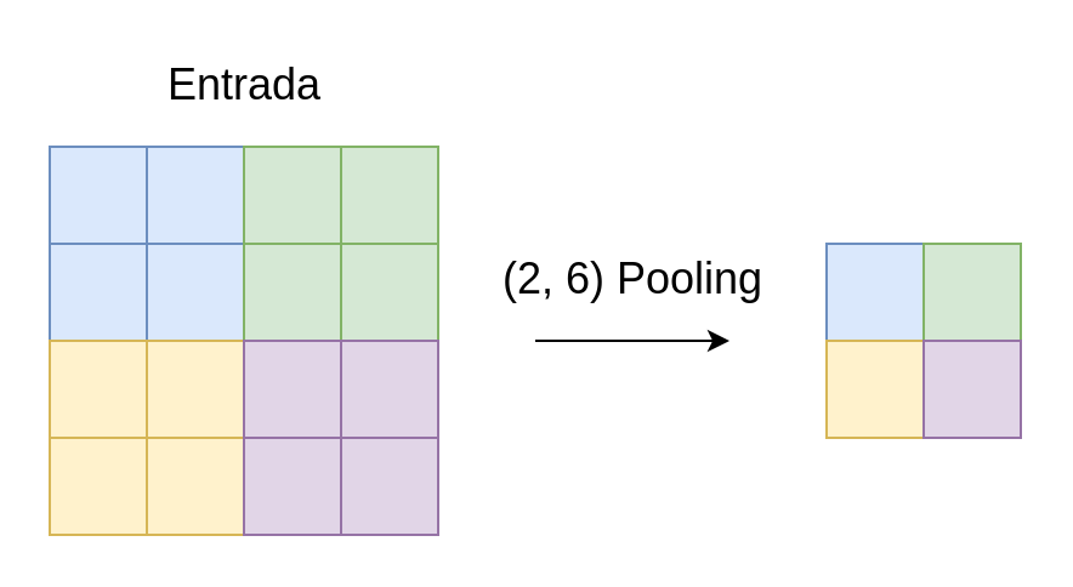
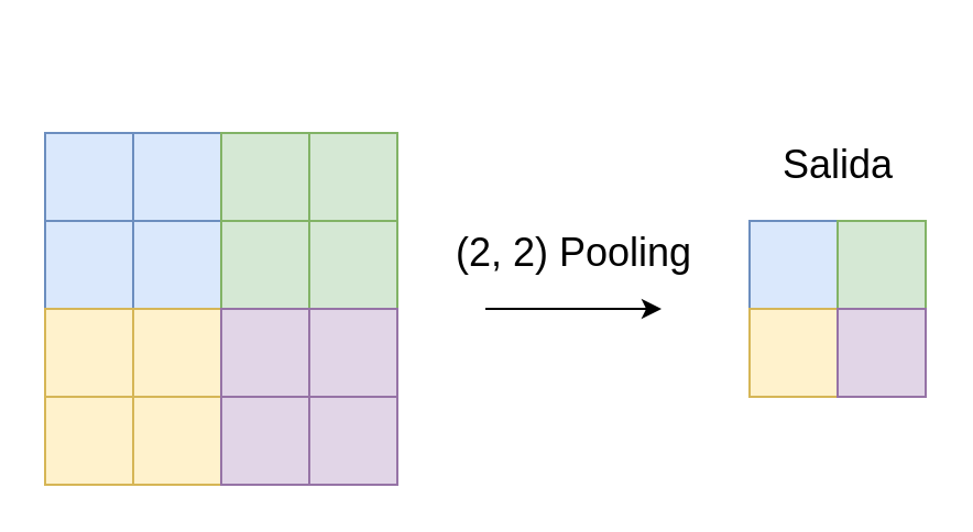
  <mxCell id="0" />
  <mxCell id="1" parent="0" />
  <mxCell id="2" value="" style="whiteSpace=wrap;html=1;aspect=fixed;fillColor=#dae8fc;strokeColor=#6c8ebf;" vertex="1" parent="1"><mxGeometry x="20" y="60" width="40" height="40" as="geometry" /></mxCell>
  <mxCell id="3" value="" style="whiteSpace=wrap;html=1;aspect=fixed;fillColor=#dae8fc;strokeColor=#6c8ebf;" vertex="1" parent="1"><mxGeometry x="60" y="60" width="40" height="40" as="geometry" /></mxCell>
  <mxCell id="4" value="" style="whiteSpace=wrap;html=1;aspect=fixed;fillColor=#d5e8d4;strokeColor=#82b366;" vertex="1" parent="1"><mxGeometry x="100" y="60" width="40" height="40" as="geometry" /></mxCell>
  <mxCell id="5" value="" style="whiteSpace=wrap;html=1;aspect=fixed;fillColor=#d5e8d4;strokeColor=#82b366;" vertex="1" parent="1"><mxGeometry x="140" y="60" width="40" height="40" as="geometry" /></mxCell>
  <mxCell id="6" value="" style="whiteSpace=wrap;html=1;aspect=fixed;fillColor=#dae8fc;strokeColor=#6c8ebf;" vertex="1" parent="1"><mxGeometry x="20" y="100" width="40" height="40" as="geometry" /></mxCell>
  <mxCell id="7" value="" style="whiteSpace=wrap;html=1;aspect=fixed;fillColor=#dae8fc;strokeColor=#6c8ebf;" vertex="1" parent="1"><mxGeometry x="60" y="100" width="40" height="40" as="geometry" /></mxCell>
  <mxCell id="8" value="" style="whiteSpace=wrap;html=1;aspect=fixed;fillColor=#d5e8d4;strokeColor=#82b366;" vertex="1" parent="1"><mxGeometry x="100" y="100" width="40" height="40" as="geometry" /></mxCell>
  <mxCell id="9" value="" style="whiteSpace=wrap;html=1;aspect=fixed;fillColor=#d5e8d4;strokeColor=#82b366;" vertex="1" parent="1"><mxGeometry x="140" y="100" width="40" height="40" as="geometry" /></mxCell>
  <mxCell id="10" value="" style="whiteSpace=wrap;html=1;aspect=fixed;fillColor=#fff2cc;strokeColor=#d6b656;" vertex="1" parent="1"><mxGeometry x="20" y="140" width="40" height="40" as="geometry" /></mxCell>
  <mxCell id="11" value="" style="whiteSpace=wrap;html=1;aspect=fixed;fillColor=#fff2cc;strokeColor=#d6b656;" vertex="1" parent="1"><mxGeometry x="60" y="140" width="40" height="40" as="geometry" /></mxCell>
  <mxCell id="12" value="" style="whiteSpace=wrap;html=1;aspect=fixed;fillColor=#e1d5e7;strokeColor=#9673a6;" vertex="1" parent="1"><mxGeometry x="100" y="140" width="40" height="40" as="geometry" /></mxCell>
  <mxCell id="13" value="" style="whiteSpace=wrap;html=1;aspect=fixed;fillColor=#e1d5e7;strokeColor=#9673a6;" vertex="1" parent="1"><mxGeometry x="140" y="140" width="40" height="40" as="geometry" /></mxCell>
  <mxCell id="14" value="" style="whiteSpace=wrap;html=1;aspect=fixed;fillColor=#fff2cc;strokeColor=#d6b656;" vertex="1" parent="1"><mxGeometry x="20" y="180" width="40" height="40" as="geometry" /></mxCell>
  <mxCell id="15" value="" style="whiteSpace=wrap;html=1;aspect=fixed;fillColor=#fff2cc;strokeColor=#d6b656;" vertex="1" parent="1"><mxGeometry x="60" y="180" width="40" height="40" as="geometry" /></mxCell>
  <mxCell id="16" value="" style="whiteSpace=wrap;html=1;aspect=fixed;fillColor=#e1d5e7;strokeColor=#9673a6;" vertex="1" parent="1"><mxGeometry x="100" y="180" width="40" height="40" as="geometry" /></mxCell>
  <mxCell id="17" value="" style="whiteSpace=wrap;html=1;aspect=fixed;fillColor=#e1d5e7;strokeColor=#9673a6;" vertex="1" parent="1"><mxGeometry x="140" y="180" width="40" height="40" as="geometry" /></mxCell>
- <mxCell id="18" value="Entrada" style="text;html=1;align=center;verticalAlign=middle;resizable=0;points=[];autosize=1;fontSize=18;" vertex="1" parent="1"><mxGeometry x="60" y="20" width="80" height="30" as="geometry" /></mxCell>
  <mxCell id="19" value="" style="endArrow=classic;html=1;" edge="1" parent="1"><mxGeometry width="50" height="50" relative="1" as="geometry"><mxPoint x="220" y="140" as="sourcePoint" /><mxPoint x="300" y="140" as="targetPoint" /><Array as="points"><mxPoint x="260" y="140" /></Array></mxGeometry></mxCell>
  <mxCell id="20" value="" style="whiteSpace=wrap;html=1;aspect=fixed;fillColor=#dae8fc;strokeColor=#6c8ebf;" vertex="1" parent="1"><mxGeometry x="340" y="100" width="40" height="40" as="geometry" /></mxCell>
  <mxCell id="21" value="" style="whiteSpace=wrap;html=1;aspect=fixed;fillColor=#d5e8d4;strokeColor=#82b366;" vertex="1" parent="1"><mxGeometry x="380" y="100" width="40" height="40" as="geometry" /></mxCell>
  <mxCell id="22" value="" style="whiteSpace=wrap;html=1;aspect=fixed;fillColor=#fff2cc;strokeColor=#d6b656;" vertex="1" parent="1"><mxGeometry x="340" y="140" width="40" height="40" as="geometry" /></mxCell>
  <mxCell id="23" value="" style="whiteSpace=wrap;html=1;aspect=fixed;fillColor=#e1d5e7;strokeColor=#9673a6;" vertex="1" parent="1"><mxGeometry x="380" y="140" width="40" height="40" as="geometry" /></mxCell>
- <mxCell id="24" value="(2, 6) Pooling" style="text;html=1;align=center;verticalAlign=middle;resizable=0;points=[];autosize=1;fontSize=18;" vertex="1" parent="1"><mxGeometry x="200" y="100" width="120" height="30" as="geometry" /></mxCell>
+ <mxCell id="24" value="(2, 2) Pooling" style="text;html=1;align=center;verticalAlign=middle;resizable=0;points=[];autosize=1;fontSize=18;" vertex="1" parent="1"><mxGeometry x="200" y="100" width="120" height="30" as="geometry" /></mxCell>
+ <mxCell id="25" value="Salida" style="text;html=1;align=center;verticalAlign=middle;resizable=0;points=[];autosize=1;fontSize=18;" vertex="1" parent="1"><mxGeometry x="345" y="60" width="70" height="30" as="geometry" /></mxCell>
